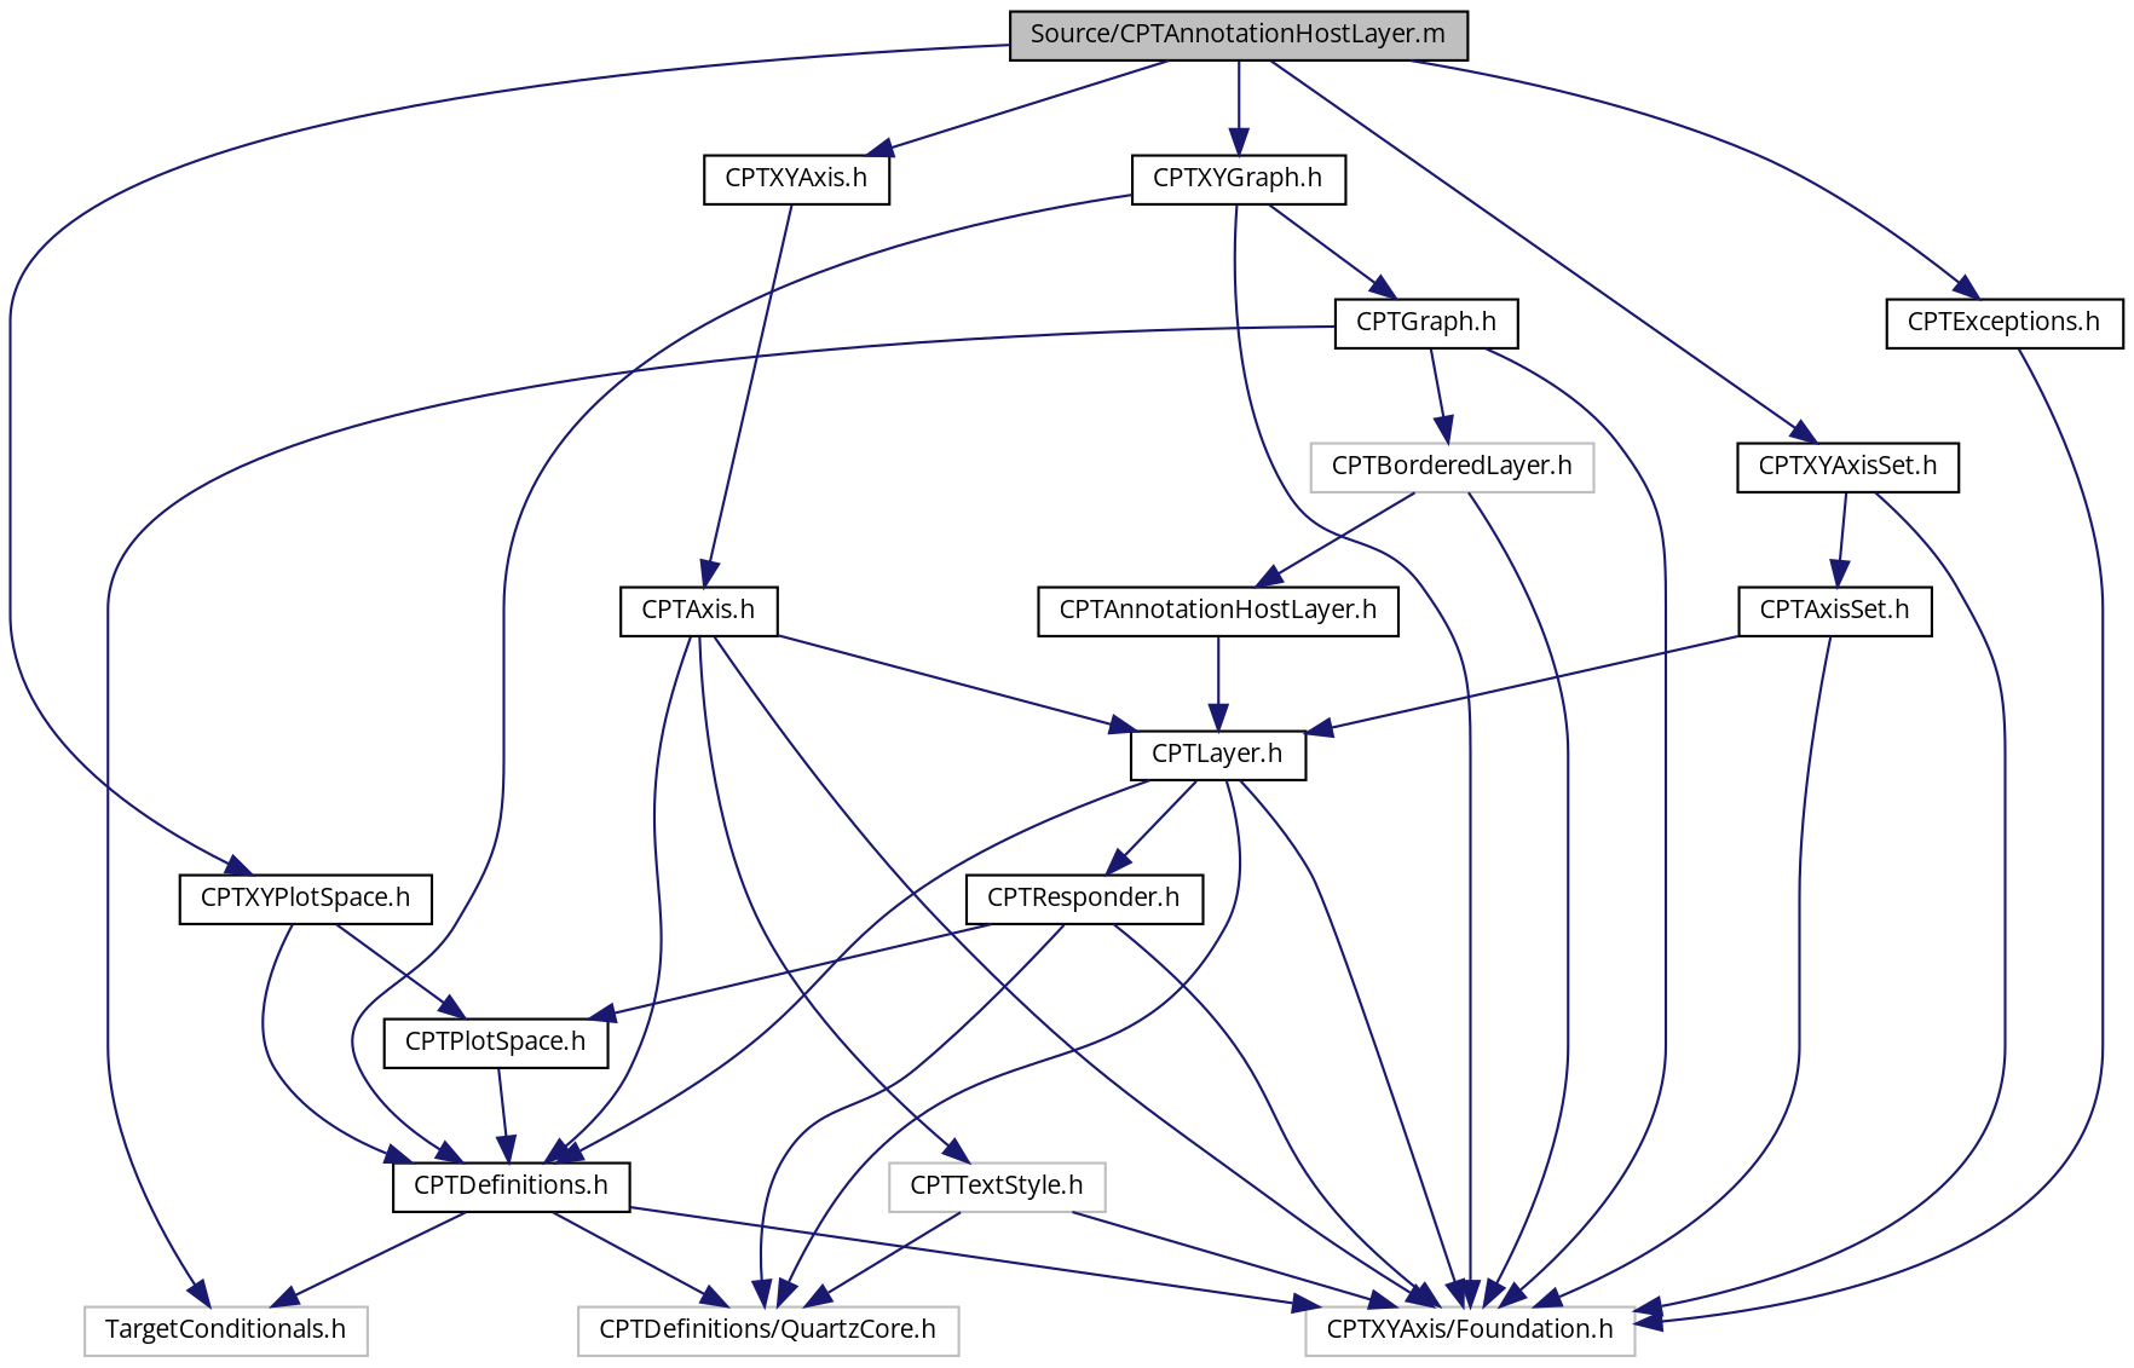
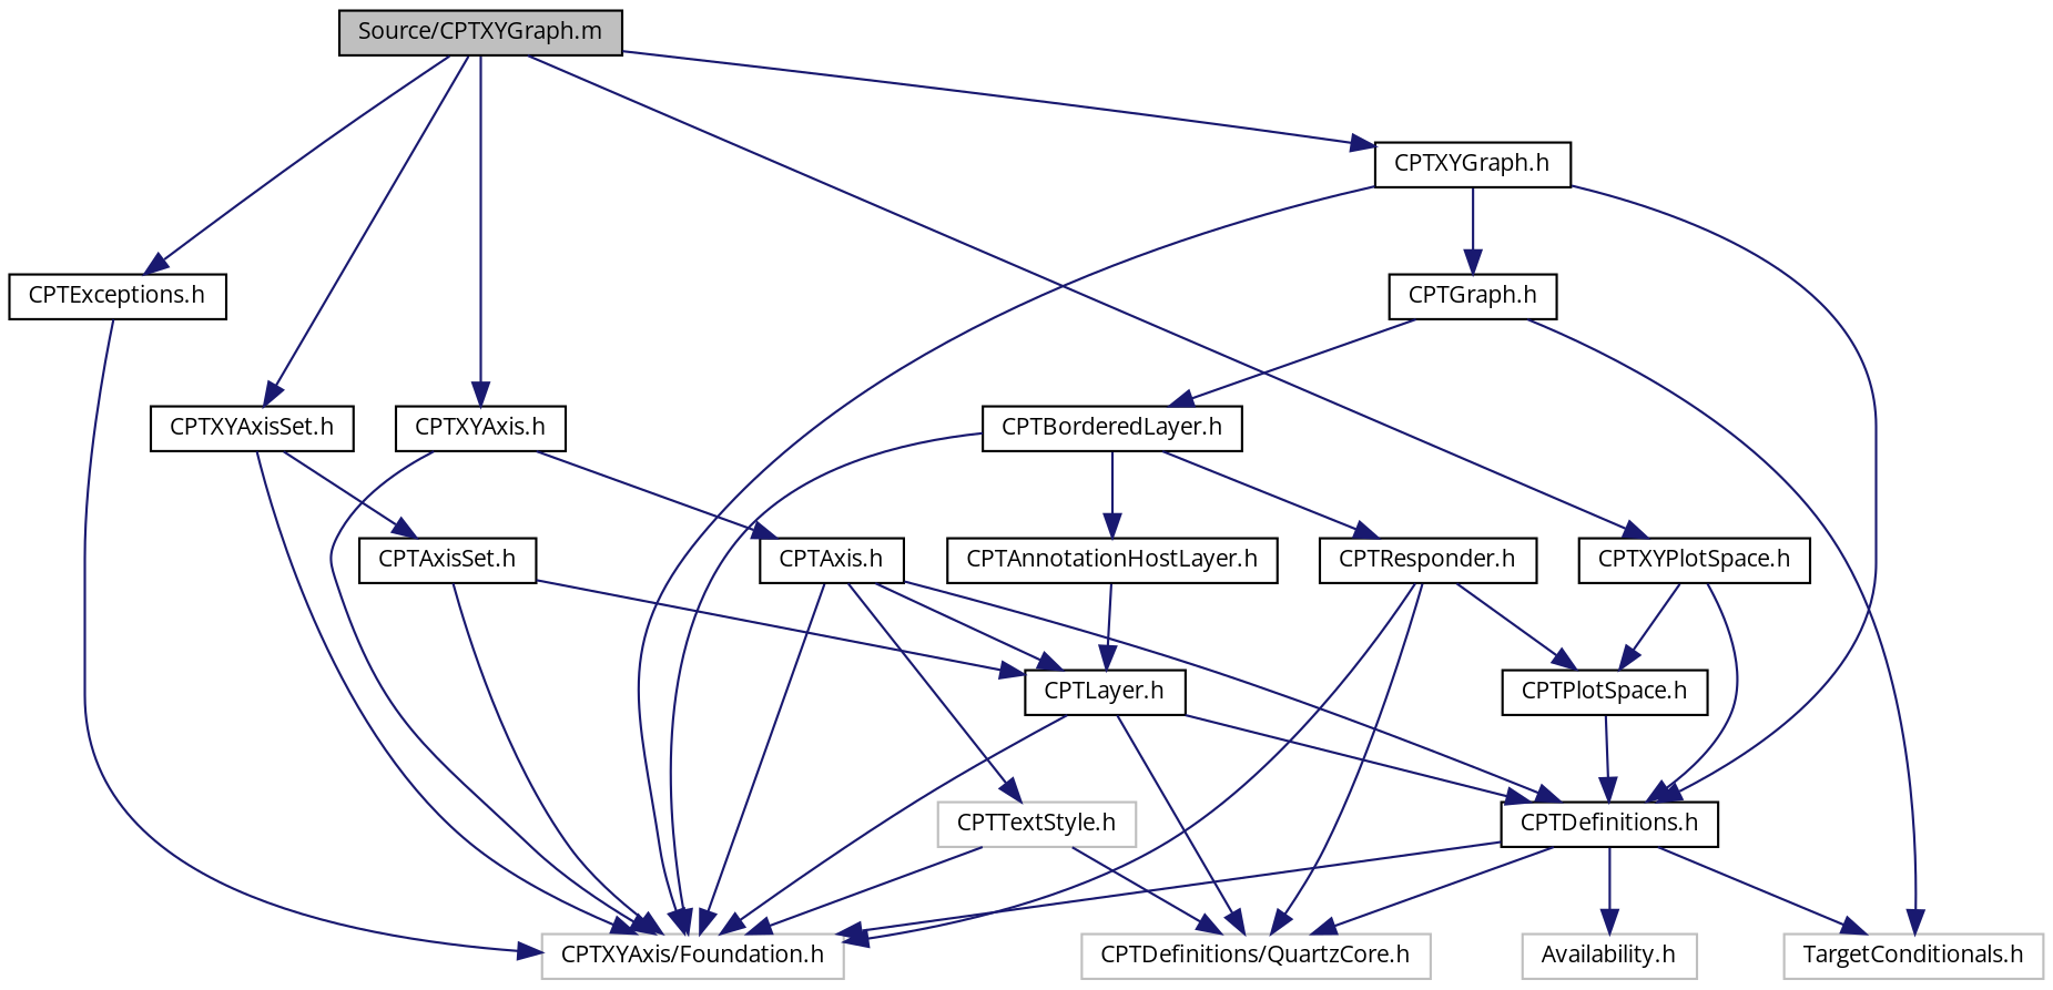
  digraph {
    fontname="Open Sans"
    node [color=black fontname="Open Sans" fontsize=10 shape=record]
    edge [color=midnightblue fontname="Open Sans" fontsize=10 labelfontname="Lucinda Grande" labelfontsize=10 style=solid]
-   n1 [fillcolor=grey75 fontcolor=black height=0.2 label="Source/CPTAnnotationHostLayer.m" style=filled width=0.4]
+   n1 [fillcolor=grey75 fontcolor=black height=0.2 label="Source/CPTXYGraph.m" style=filled width=0.4]
    n2 [height=0.2 label="CPTXYGraph.h" width=0.4]
    n3 [height=0.2 label="CPTExceptions.h" width=0.4]
    n4 [height=0.2 label="CPTXYAxis.h" width=0.4]
    n5 [height=0.2 label="CPTXYAxisSet.h" width=0.4]
    n6 [height=0.2 label="CPTXYPlotSpace.h" width=0.4]
    n7 [height=0.2 label="CPTDefinitions.h" width=0.4]
    n8 [color=grey75 height=0.2 label="CPTXYAxis/Foundation.h" width=0.4]
    n9 [height=0.2 label="CPTGraph.h" width=0.4]
    n10 [height=0.2 label="CPTAxis.h" width=0.4]
    n11 [height=0.2 label="CPTAxisSet.h" width=0.4]
    n12 [height=0.2 label="CPTPlotSpace.h" width=0.4]
    n13 [color=grey75 height=0.2 label="CPTDefinitions/QuartzCore.h" width=0.4]
+   n14 [color=grey75 height=0.2 label="Availability.h" width=0.4]
    n15 [color=grey75 height=0.2 label="TargetConditionals.h" width=0.4]
-   n16 [color=grey75 height=0.2 label="CPTBorderedLayer.h" width=0.4]
+   n16 [height=0.2 label="CPTBorderedLayer.h" width=0.4]
    n17 [height=0.2 label="CPTAnnotationHostLayer.h" width=0.4]
    n18 [height=0.2 label="CPTLayer.h" width=0.4]
    n19 [height=0.2 label="CPTResponder.h" width=0.4]
    n20 [color=grey75 height=0.2 label="CPTTextStyle.h" width=0.4]
    n1 -> n2
    n1 -> n3
    n1 -> n4
    n1 -> n5
    n1 -> n6
    n2 -> n7
    n2 -> n8
    n2 -> n9
    n3 -> n8
-   n9 -> n8
+   n4 -> n8
    n4 -> n10
    n5 -> n8
    n5 -> n11
    n6 -> n7
    n6 -> n12
    n7 -> n8
    n7 -> n13
+   n7 -> n14
    n7 -> n15
    n9 -> n15
    n9 -> n16
    n10 -> n7
    n10 -> n8
    n10 -> n18
    n10 -> n20
    n11 -> n8
    n11 -> n18
    n12 -> n7
    n16 -> n8
    n16 -> n17
    n17 -> n18
    n18 -> n7
    n18 -> n8
    n18 -> n13
-   n18 -> n19
+   n16 -> n19
    n19 -> n8
    n19 -> n12
    n19 -> n13
    n20 -> n8
    n20 -> n13
  }
